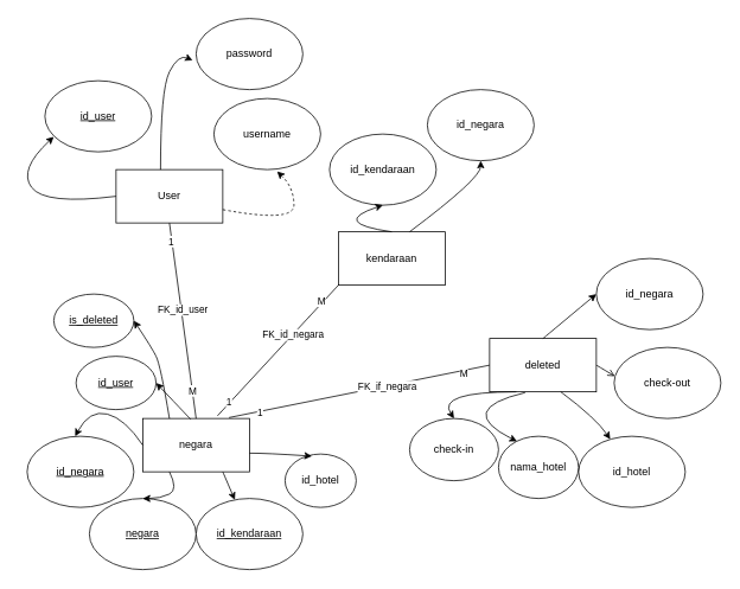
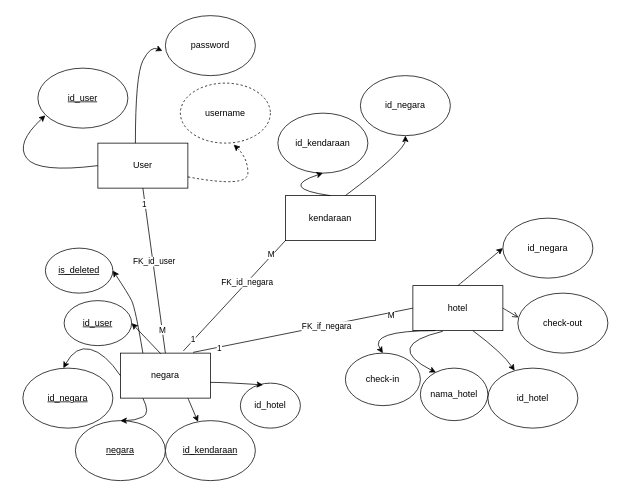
  <mxCell id="0" />
  <mxCell id="1" parent="0" />
  <mxCell id="2" value="User" style="rounded=0;whiteSpace=wrap;html=1;" vertex="1" parent="1"><mxGeometry x="130" y="190" width="120" height="60" as="geometry" /></mxCell>
  <mxCell id="3" value="&lt;u&gt;id_user&lt;/u&gt;" style="ellipse;whiteSpace=wrap;html=1;" vertex="1" parent="1"><mxGeometry x="50" y="90" width="120" height="80" as="geometry" /></mxCell>
- <mxCell id="4" value="username" style="ellipse;whiteSpace=wrap;html=1;" vertex="1" parent="1"><mxGeometry x="240" y="110" width="120" height="80" as="geometry" /></mxCell>
+ <mxCell id="4" value="username" style="ellipse;whiteSpace=wrap;html=1;dashed=1;" vertex="1" parent="1"><mxGeometry x="240" y="110" width="120" height="80" as="geometry" /></mxCell>
  <mxCell id="5" value="password" style="ellipse;whiteSpace=wrap;html=1;" vertex="1" parent="1"><mxGeometry x="220" y="20" width="120" height="80" as="geometry" /></mxCell>
  <mxCell id="6" value="negara" style="rounded=0;whiteSpace=wrap;html=1;" vertex="1" parent="1"><mxGeometry x="160" y="470" width="120" height="60" as="geometry" /></mxCell>
  <mxCell id="7" value="&lt;u&gt;id_negara&lt;/u&gt;" style="ellipse;whiteSpace=wrap;html=1;" vertex="1" parent="1"><mxGeometry x="30" y="490" width="120" height="80" as="geometry" /></mxCell>
  <mxCell id="8" value="&lt;u&gt;negara&lt;/u&gt;" style="ellipse;whiteSpace=wrap;html=1;" vertex="1" parent="1"><mxGeometry x="100" y="560" width="120" height="80" as="geometry" /></mxCell>
  <mxCell id="9" value="&lt;u&gt;id_user&lt;/u&gt;" style="ellipse;whiteSpace=wrap;html=1;" vertex="1" parent="1"><mxGeometry x="85" y="400" width="90" height="60" as="geometry" /></mxCell>
  <mxCell id="10" value="id_hotel" style="ellipse;whiteSpace=wrap;html=1;" vertex="1" parent="1"><mxGeometry x="320" y="510" width="80" height="60" as="geometry" /></mxCell>
  <mxCell id="11" value="&lt;u&gt;id_kendaraan&lt;/u&gt;" style="ellipse;whiteSpace=wrap;html=1;" vertex="1" parent="1"><mxGeometry x="220" y="560" width="120" height="80" as="geometry" /></mxCell>
- <mxCell id="12" value="deleted" style="rounded=0;whiteSpace=wrap;html=1;" vertex="1" parent="1"><mxGeometry x="550" y="380" width="120" height="60" as="geometry" /></mxCell>
+ <mxCell id="12" value="hotel" style="rounded=0;whiteSpace=wrap;html=1;" vertex="1" parent="1"><mxGeometry x="550" y="380" width="120" height="60" as="geometry" /></mxCell>
  <mxCell id="13" value="id_hotel" style="ellipse;whiteSpace=wrap;html=1;" vertex="1" parent="1"><mxGeometry x="650" y="490" width="120" height="80" as="geometry" /></mxCell>
  <mxCell id="14" value="nama_hotel&lt;span style=&quot;color: rgba(0 , 0 , 0 , 0) ; font-family: monospace ; font-size: 0px&quot;&gt;%3CmxGraphModel%3E%3Croot%3E%3CmxCell%20id%3D%220%22%2F%3E%3CmxCell%20id%3D%221%22%20parent%3D%220%22%2F%3E%3CmxCell%20id%3D%222%22%20value%3D%22id_hotel%22%20style%3D%22ellipse%3BwhiteSpace%3Dwrap%3Bhtml%3D1%3B%22%20vertex%3D%221%22%20parent%3D%221%22%3E%3CmxGeometry%20x%3D%22560%22%20y%3D%22740%22%20width%3D%22120%22%20height%3D%2280%22%20as%3D%22geometry%22%2F%3E%3C%2FmxCell%3E%3C%2Froot%3E%3C%2FmxGraphModel%3E&lt;/span&gt;" style="ellipse;whiteSpace=wrap;html=1;" vertex="1" parent="1"><mxGeometry x="560" y="490" width="90" height="70" as="geometry" /></mxCell>
  <mxCell id="15" value="check-in" style="ellipse;whiteSpace=wrap;html=1;" vertex="1" parent="1"><mxGeometry x="460" y="470" width="100" height="70" as="geometry" /></mxCell>
  <mxCell id="16" value="check-out" style="ellipse;whiteSpace=wrap;html=1;" vertex="1" parent="1"><mxGeometry x="690" y="390" width="120" height="80" as="geometry" /></mxCell>
  <mxCell id="17" value="kendaraan" style="rounded=0;whiteSpace=wrap;html=1;" vertex="1" parent="1"><mxGeometry x="380" y="260" width="120" height="60" as="geometry" /></mxCell>
  <mxCell id="18" value="id_kendaraan" style="ellipse;whiteSpace=wrap;html=1;" vertex="1" parent="1"><mxGeometry x="370" y="150" width="120" height="80" as="geometry" /></mxCell>
  <mxCell id="19" value="" style="curved=1;endArrow=classic;html=1;rounded=0;exitX=0;exitY=0.5;exitDx=0;exitDy=0;entryX=0.083;entryY=0.788;entryDx=0;entryDy=0;entryPerimeter=0;" edge="1" parent="1" source="2" target="3"><mxGeometry width="50" height="50" relative="1" as="geometry"><mxPoint x="360" y="350" as="sourcePoint" /><mxPoint x="410" y="300" as="targetPoint" /><Array as="points"><mxPoint x="50" y="230" /><mxPoint x="20" y="190" /></Array></mxGeometry></mxCell>
  <mxCell id="20" value="" style="curved=1;endArrow=classic;html=1;rounded=0;entryX=-0.033;entryY=0.588;entryDx=0;entryDy=0;exitX=0.417;exitY=0;exitDx=0;exitDy=0;exitPerimeter=0;entryPerimeter=0;" edge="1" parent="1" source="2" target="5"><mxGeometry width="50" height="50" relative="1" as="geometry"><mxPoint x="200" y="110" as="sourcePoint" /><mxPoint x="250" y="60" as="targetPoint" /><Array as="points"><mxPoint x="180" y="100" /><mxPoint x="200" y="60" /></Array></mxGeometry></mxCell>
  <mxCell id="21" value="" style="curved=1;endArrow=classic;html=1;rounded=0;entryX=0.592;entryY=1.025;entryDx=0;entryDy=0;entryPerimeter=0;exitX=1;exitY=0.75;exitDx=0;exitDy=0;dashed=1;" edge="1" parent="1" source="2" target="4"><mxGeometry width="50" height="50" relative="1" as="geometry"><mxPoint x="260" y="260" as="sourcePoint" /><mxPoint x="310" y="210" as="targetPoint" /><Array as="points"><mxPoint x="330" y="250" /><mxPoint x="330" y="210" /></Array></mxGeometry></mxCell>
  <mxCell id="22" value="" style="curved=1;endArrow=classic;html=1;rounded=0;exitX=0.45;exitY=0.017;exitDx=0;exitDy=0;entryX=1;entryY=0.5;entryDx=0;entryDy=0;exitPerimeter=0;" edge="1" parent="1" source="6" target="9"><mxGeometry width="50" height="50" relative="1" as="geometry"><mxPoint x="220" y="450" as="sourcePoint" /><mxPoint x="149.96" y="383.04" as="targetPoint" /><Array as="points" /></mxGeometry></mxCell>
  <mxCell id="23" value="" style="curved=1;endArrow=classic;html=1;rounded=0;exitX=0;exitY=0.5;exitDx=0;exitDy=0;entryX=0.45;entryY=0;entryDx=0;entryDy=0;entryPerimeter=0;" edge="1" parent="1" source="6" target="7"><mxGeometry width="50" height="50" relative="1" as="geometry"><mxPoint x="160" y="480" as="sourcePoint" /><mxPoint x="100" y="490" as="targetPoint" /><Array as="points"><mxPoint x="140" y="470" /><mxPoint x="100" y="460" /></Array></mxGeometry></mxCell>
  <mxCell id="24" value="" style="curved=1;endArrow=classic;html=1;rounded=0;entryX=0.378;entryY=0.04;entryDx=0;entryDy=0;entryPerimeter=0;" edge="1" parent="1" source="6" target="10"><mxGeometry width="50" height="50" relative="1" as="geometry"><mxPoint x="340" y="480" as="sourcePoint" /><mxPoint x="269.96" y="413.04" as="targetPoint" /><Array as="points"><mxPoint x="280" y="509" /><mxPoint x="300" y="509" /></Array></mxGeometry></mxCell>
  <mxCell id="25" value="" style="curved=1;endArrow=classic;html=1;rounded=0;exitX=0.25;exitY=1;exitDx=0;exitDy=0;entryX=0.5;entryY=0;entryDx=0;entryDy=0;" edge="1" parent="1" source="6" target="8"><mxGeometry width="50" height="50" relative="1" as="geometry"><mxPoint x="170" y="510" as="sourcePoint" /><mxPoint x="94" y="500" as="targetPoint" /><Array as="points"><mxPoint x="200" y="550" /><mxPoint x="180" y="560" /></Array></mxGeometry></mxCell>
  <mxCell id="26" value="" style="curved=1;endArrow=classic;html=1;rounded=0;exitX=0.75;exitY=1;exitDx=0;exitDy=0;" edge="1" parent="1" source="6" target="11"><mxGeometry width="50" height="50" relative="1" as="geometry"><mxPoint x="180" y="520" as="sourcePoint" /><mxPoint x="104" y="510" as="targetPoint" /><Array as="points" /></mxGeometry></mxCell>
  <mxCell id="27" value="" style="curved=1;endArrow=classic;html=1;rounded=0;entryX=0.5;entryY=1;entryDx=0;entryDy=0;exitX=0.5;exitY=0;exitDx=0;exitDy=0;" edge="1" parent="1" source="17" target="18"><mxGeometry width="50" height="50" relative="1" as="geometry"><mxPoint x="120" y="275" as="sourcePoint" /><mxPoint x="181.04" y="232" as="targetPoint" /><Array as="points"><mxPoint x="370" y="250" /></Array></mxGeometry></mxCell>
  <mxCell id="28" value="" style="curved=1;endArrow=classic;html=1;rounded=0;entryX=0.5;entryY=0;entryDx=0;entryDy=0;exitX=0.25;exitY=1;exitDx=0;exitDy=0;" edge="1" parent="1" source="12" target="15"><mxGeometry width="50" height="50" relative="1" as="geometry"><mxPoint x="450" y="500" as="sourcePoint" /><mxPoint x="500" y="450" as="targetPoint" /><Array as="points"><mxPoint x="490" y="440" /></Array></mxGeometry></mxCell>
  <mxCell id="29" value="" style="curved=1;endArrow=classic;html=1;rounded=0;entryX=0.231;entryY=0.083;entryDx=0;entryDy=0;exitX=0.333;exitY=1.014;exitDx=0;exitDy=0;exitPerimeter=0;entryPerimeter=0;" edge="1" parent="1" source="12" target="14"><mxGeometry width="50" height="50" relative="1" as="geometry"><mxPoint x="600" y="460" as="sourcePoint" /><mxPoint x="530" y="490" as="targetPoint" /><Array as="points"><mxPoint x="510" y="460" /></Array></mxGeometry></mxCell>
  <mxCell id="30" value="" style="curved=1;endArrow=classic;html=1;rounded=0;exitX=0.333;exitY=1.014;exitDx=0;exitDy=0;exitPerimeter=0;" edge="1" parent="1" target="13"><mxGeometry width="50" height="50" relative="1" as="geometry"><mxPoint x="629.96" y="440" as="sourcePoint" /><mxPoint x="620.79" y="494.97" as="targetPoint" /><Array as="points"><mxPoint x="670" y="470" /></Array></mxGeometry></mxCell>
  <mxCell id="31" value="" style="curved=1;endArrow=open;html=1;rounded=0;entryX=0.007;entryY=0.406;entryDx=0;entryDy=0;exitX=1;exitY=0.5;exitDx=0;exitDy=0;entryPerimeter=0;" edge="1" parent="1" source="12" target="16"><mxGeometry width="50" height="50" relative="1" as="geometry"><mxPoint x="650" y="402.51" as="sourcePoint" /><mxPoint x="640.83" y="457.48" as="targetPoint" /><Array as="points" /></mxGeometry></mxCell>
  <mxCell id="32" value="" style="endArrow=none;html=1;rounded=0;entryX=0.5;entryY=1;entryDx=0;entryDy=0;exitX=0.5;exitY=0;exitDx=0;exitDy=0;" edge="1" parent="1" source="6" target="2"><mxGeometry width="50" height="50" relative="1" as="geometry"><mxPoint x="280" y="350" as="sourcePoint" /><mxPoint x="330" y="300" as="targetPoint" /></mxGeometry></mxCell>
  <mxCell id="33" value="1" style="edgeLabel;html=1;align=center;verticalAlign=middle;resizable=0;points=[];" vertex="1" connectable="0" parent="32"><mxGeometry x="0.81" y="1" relative="1" as="geometry"><mxPoint as="offset" /></mxGeometry></mxCell>
  <mxCell id="34" value="M" style="edgeLabel;html=1;align=center;verticalAlign=middle;resizable=0;points=[];" vertex="1" connectable="0" parent="32"><mxGeometry x="-0.71" relative="1" as="geometry"><mxPoint as="offset" /></mxGeometry></mxCell>
  <mxCell id="35" value="FK_id_user" style="edgeLabel;html=1;align=center;verticalAlign=middle;resizable=0;points=[];" vertex="1" connectable="0" parent="32"><mxGeometry x="0.117" y="-1" relative="1" as="geometry"><mxPoint as="offset" /></mxGeometry></mxCell>
  <mxCell id="36" value="" style="endArrow=none;html=1;rounded=0;exitX=0.808;exitY=-0.017;exitDx=0;exitDy=0;exitPerimeter=0;entryX=0;entryY=0.5;entryDx=0;entryDy=0;" edge="1" parent="1" source="6" target="12"><mxGeometry width="50" height="50" relative="1" as="geometry"><mxPoint x="280" y="350" as="sourcePoint" /><mxPoint x="330" y="300" as="targetPoint" /></mxGeometry></mxCell>
  <mxCell id="37" value="1" style="edgeLabel;html=1;align=center;verticalAlign=middle;resizable=0;points=[];" vertex="1" connectable="0" parent="36"><mxGeometry x="-0.767" relative="1" as="geometry"><mxPoint as="offset" /></mxGeometry></mxCell>
  <mxCell id="38" value="M" style="edgeLabel;html=1;align=center;verticalAlign=middle;resizable=0;points=[];" vertex="1" connectable="0" parent="36"><mxGeometry x="0.793" y="-2" relative="1" as="geometry"><mxPoint as="offset" /></mxGeometry></mxCell>
  <mxCell id="39" value="FK_if_negara" style="edgeLabel;html=1;align=center;verticalAlign=middle;resizable=0;points=[];" vertex="1" connectable="0" parent="36"><mxGeometry x="0.209" relative="1" as="geometry"><mxPoint as="offset" /></mxGeometry></mxCell>
  <mxCell id="40" value="" style="endArrow=none;html=1;rounded=0;entryX=0;entryY=1;entryDx=0;entryDy=0;exitX=0.7;exitY=-0.05;exitDx=0;exitDy=0;exitPerimeter=0;" edge="1" parent="1" source="6" target="17"><mxGeometry width="50" height="50" relative="1" as="geometry"><mxPoint x="280" y="350" as="sourcePoint" /><mxPoint x="330" y="300" as="targetPoint" /></mxGeometry></mxCell>
  <mxCell id="41" value="1" style="edgeLabel;html=1;align=center;verticalAlign=middle;resizable=0;points=[];" vertex="1" connectable="0" parent="40"><mxGeometry x="-0.794" y="1" relative="1" as="geometry"><mxPoint x="-1" as="offset" /></mxGeometry></mxCell>
  <mxCell id="42" value="M" style="edgeLabel;html=1;align=center;verticalAlign=middle;resizable=0;points=[];" vertex="1" connectable="0" parent="40"><mxGeometry x="0.732" y="2" relative="1" as="geometry"><mxPoint y="-1" as="offset" /></mxGeometry></mxCell>
  <mxCell id="43" value="FK_id_negara" style="edgeLabel;html=1;align=center;verticalAlign=middle;resizable=0;points=[];" vertex="1" connectable="0" parent="40"><mxGeometry x="0.237" relative="1" as="geometry"><mxPoint as="offset" /></mxGeometry></mxCell>
  <mxCell id="44" value="&lt;u&gt;is_deleted&lt;/u&gt;" style="ellipse;whiteSpace=wrap;html=1;" vertex="1" parent="1"><mxGeometry x="60" y="330" width="90" height="60" as="geometry" /></mxCell>
  <mxCell id="45" value="" style="curved=1;endArrow=classic;html=1;rounded=0;exitX=0.25;exitY=0;exitDx=0;exitDy=0;entryX=1;entryY=0.5;entryDx=0;entryDy=0;" edge="1" parent="1" source="6" target="44"><mxGeometry width="50" height="50" relative="1" as="geometry"><mxPoint x="280" y="350" as="sourcePoint" /><mxPoint x="330" y="300" as="targetPoint" /><Array as="points"><mxPoint x="180" y="410" /><mxPoint x="170" y="390" /></Array></mxGeometry></mxCell>
  <mxCell id="46" value="id_negara" style="ellipse;whiteSpace=wrap;html=1;" vertex="1" parent="1"><mxGeometry x="670" y="290" width="120" height="80" as="geometry" /></mxCell>
  <mxCell id="47" value="" style="curved=1;endArrow=classic;html=1;rounded=0;entryX=0;entryY=0.5;entryDx=0;entryDy=0;exitX=0.5;exitY=0;exitDx=0;exitDy=0;" edge="1" parent="1" source="12" target="46"><mxGeometry width="50" height="50" relative="1" as="geometry"><mxPoint x="680" y="420" as="sourcePoint" /><mxPoint x="700.84" y="432.48" as="targetPoint" /><Array as="points" /></mxGeometry></mxCell>
  <mxCell id="48" value="id_negara" style="ellipse;whiteSpace=wrap;html=1;" vertex="1" parent="1"><mxGeometry x="480" y="100" width="120" height="80" as="geometry" /></mxCell>
  <mxCell id="49" value="" style="curved=1;endArrow=classic;html=1;rounded=0;entryX=0.5;entryY=1;entryDx=0;entryDy=0;" edge="1" parent="1" target="48"><mxGeometry width="50" height="50" relative="1" as="geometry"><mxPoint x="460" y="260" as="sourcePoint" /><mxPoint x="400" y="140" as="targetPoint" /><Array as="points"><mxPoint x="540" y="200" /></Array></mxGeometry></mxCell>
